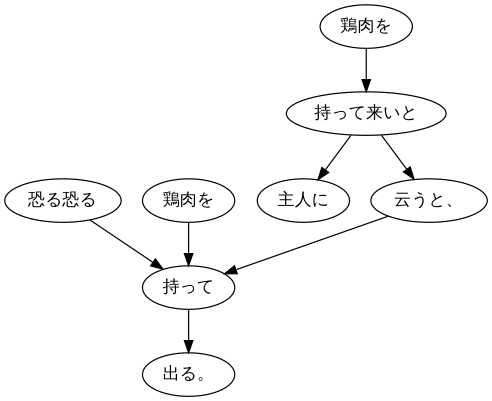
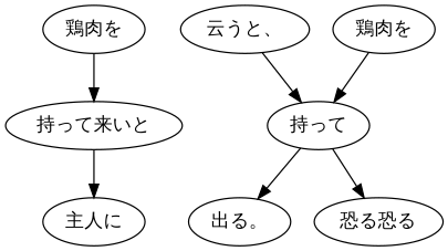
  digraph {
    n1 [label="主人に"]
    n2 [label="持って来いと"]
    n3 [label="云うと、"]
    n4 [label="鶏肉を"]
    n5 [label="持って"]
    n6 [label="出る。"]
    n7 [label="恐る恐る"]
    n8 [label="鶏肉を"]
    n2 -> n1
-   n2 -> n3
    n3 -> n5
    n4 -> n2
    n5 -> n6
-   n7 -> n5
+   n5 -> n7
    n8 -> n5
  }
